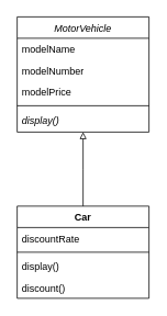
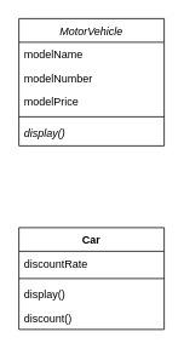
  <mxCell id="0" />
  <mxCell id="1" parent="0" />
- <mxCell id="2" style="edgeStyle=elbowEdgeStyle;rounded=0;orthogonalLoop=1;jettySize=auto;elbow=vertical;html=1;exitX=0.5;exitY=0;exitDx=0;exitDy=0;endArrow=block;endFill=0;strokeColor=#000000;" edge="1" parent="1" source="9" target="3"><mxGeometry relative="1" as="geometry" /></mxCell>
  <mxCell id="3" value="MotorVehicle" style="swimlane;fontStyle=2;align=center;verticalAlign=top;childLayout=stackLayout;horizontal=1;startSize=26;horizontalStack=0;resizeParent=1;resizeLast=0;collapsible=1;marginBottom=0;rounded=0;shadow=0;strokeWidth=1;" vertex="1" parent="1"><mxGeometry x="20" y="20" width="160" height="140" as="geometry"><mxRectangle x="230" y="140" width="160" height="26" as="alternateBounds" /></mxGeometry></mxCell>
  <mxCell id="4" value="modelName" style="text;align=left;verticalAlign=top;spacingLeft=4;spacingRight=4;overflow=hidden;rotatable=0;points=[[0,0.5],[1,0.5]];portConstraint=eastwest;" vertex="1" parent="3"><mxGeometry y="26" width="160" height="26" as="geometry" /></mxCell>
  <mxCell id="5" value="modelNumber" style="text;align=left;verticalAlign=top;spacingLeft=4;spacingRight=4;overflow=hidden;rotatable=0;points=[[0,0.5],[1,0.5]];portConstraint=eastwest;rounded=0;shadow=0;html=0;" vertex="1" parent="3"><mxGeometry y="52" width="160" height="26" as="geometry" /></mxCell>
  <mxCell id="6" value="modelPrice" style="text;align=left;verticalAlign=top;spacingLeft=4;spacingRight=4;overflow=hidden;rotatable=0;points=[[0,0.5],[1,0.5]];portConstraint=eastwest;rounded=0;shadow=0;html=0;" vertex="1" parent="3"><mxGeometry y="78" width="160" height="26" as="geometry" /></mxCell>
  <mxCell id="7" value="" style="line;html=1;strokeWidth=1;align=left;verticalAlign=middle;spacingTop=-1;spacingLeft=3;spacingRight=3;rotatable=0;labelPosition=right;points=[];portConstraint=eastwest;" vertex="1" parent="3"><mxGeometry y="104" width="160" height="8" as="geometry" /></mxCell>
  <mxCell id="8" value="display()" style="text;strokeColor=none;fillColor=none;align=left;verticalAlign=top;spacingLeft=4;spacingRight=4;overflow=hidden;rotatable=0;points=[[0,0.5],[1,0.5]];portConstraint=eastwest;fontStyle=2" vertex="1" parent="3"><mxGeometry y="112" width="160" height="26" as="geometry" /></mxCell>
  <mxCell id="9" value="Car" style="swimlane;fontStyle=1;align=center;verticalAlign=top;childLayout=stackLayout;horizontal=1;startSize=26;horizontalStack=0;resizeParent=1;resizeLast=0;collapsible=1;marginBottom=0;rounded=0;shadow=0;strokeWidth=1;" vertex="1" parent="1"><mxGeometry x="20" y="250" width="160" height="112" as="geometry"><mxRectangle x="230" y="140" width="160" height="26" as="alternateBounds" /></mxGeometry></mxCell>
  <mxCell id="10" value="discountRate" style="text;align=left;verticalAlign=top;spacingLeft=4;spacingRight=4;overflow=hidden;rotatable=0;points=[[0,0.5],[1,0.5]];portConstraint=eastwest;" vertex="1" parent="9"><mxGeometry y="26" width="160" height="26" as="geometry" /></mxCell>
  <mxCell id="11" value="" style="line;html=1;strokeWidth=1;align=left;verticalAlign=middle;spacingTop=-1;spacingLeft=3;spacingRight=3;rotatable=0;labelPosition=right;points=[];portConstraint=eastwest;" vertex="1" parent="9"><mxGeometry y="52" width="160" height="8" as="geometry" /></mxCell>
  <mxCell id="12" value="display()" style="text;align=left;verticalAlign=top;spacingLeft=4;spacingRight=4;overflow=hidden;rotatable=0;points=[[0,0.5],[1,0.5]];portConstraint=eastwest;" vertex="1" parent="9"><mxGeometry y="60" width="160" height="26" as="geometry" /></mxCell>
  <mxCell id="13" value="discount()" style="text;strokeColor=none;fillColor=none;align=left;verticalAlign=top;spacingLeft=4;spacingRight=4;overflow=hidden;rotatable=0;points=[[0,0.5],[1,0.5]];portConstraint=eastwest;" vertex="1" parent="9"><mxGeometry y="86" width="160" height="26" as="geometry" /></mxCell>
